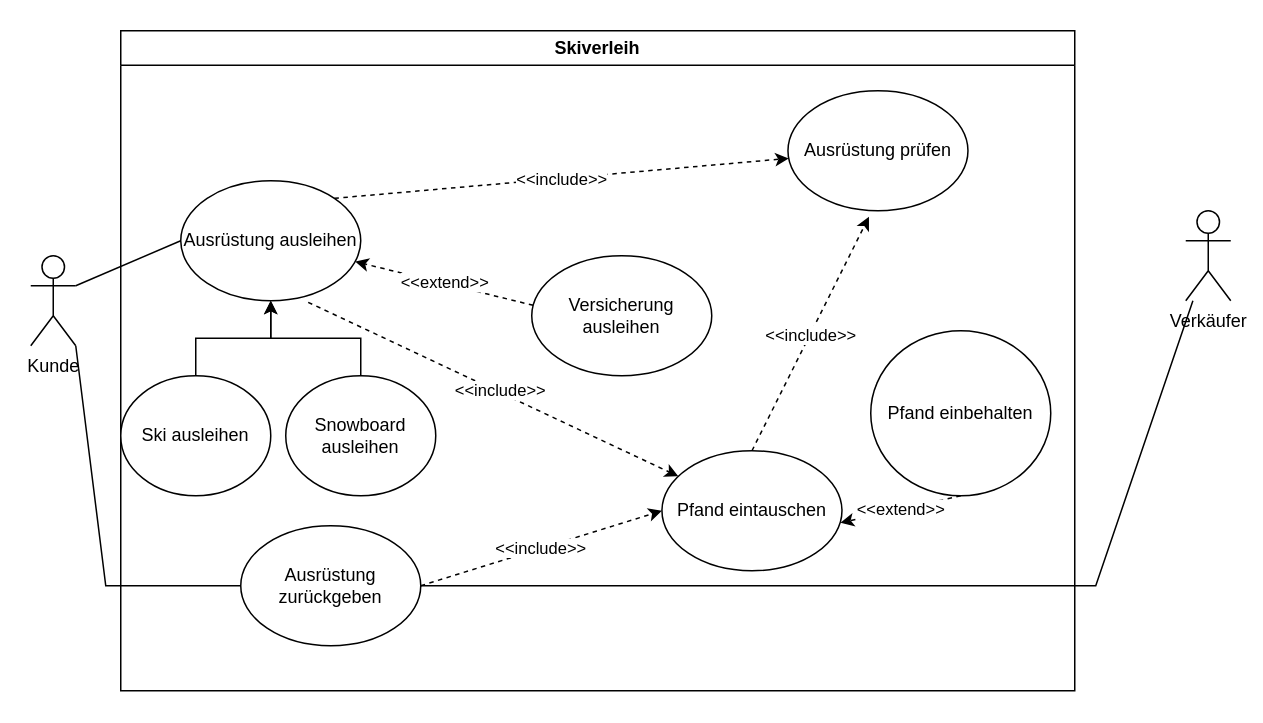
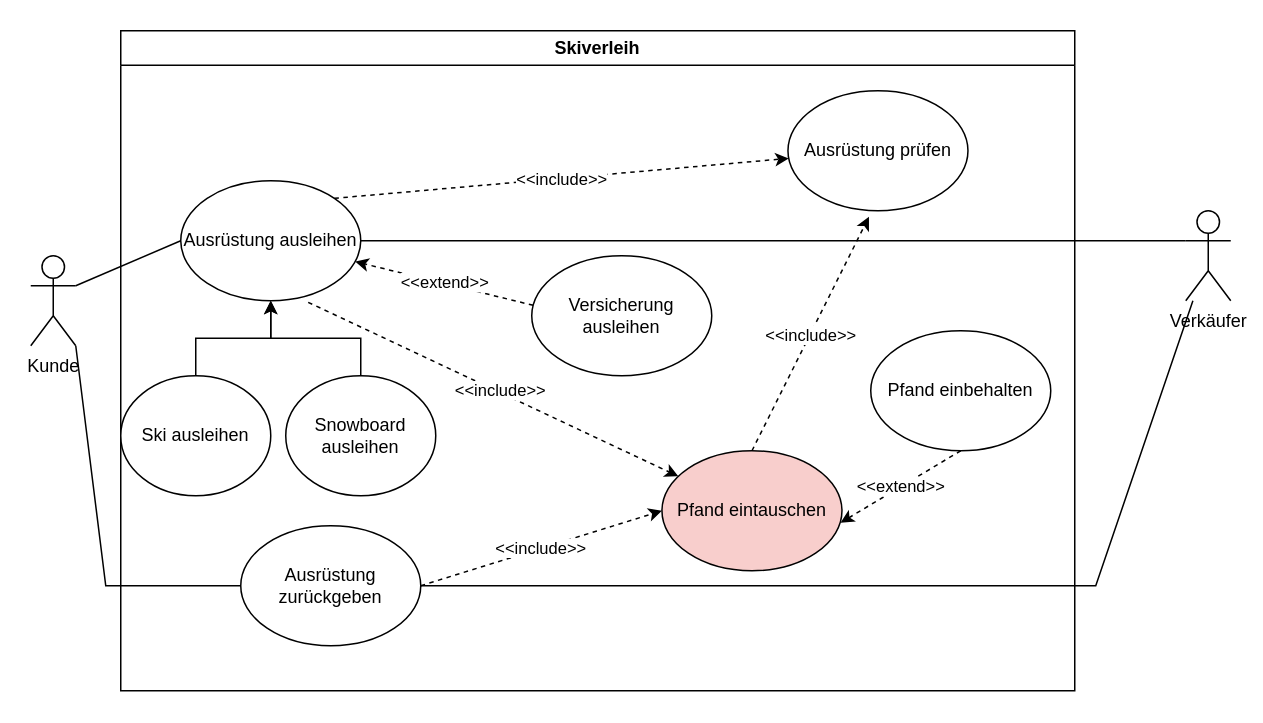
  <mxCell id="0" />
  <mxCell id="1" parent="0" />
  <mxCell id="2" value="Kunde" style="shape=umlActor;verticalLabelPosition=bottom;verticalAlign=top;html=1;outlineConnect=0;" parent="1" vertex="1"><mxGeometry x="20" y="170" width="30" height="60" as="geometry" /></mxCell>
  <mxCell id="3" value="Skiverleih" style="swimlane;whiteSpace=wrap;html=1;" parent="1" vertex="1"><mxGeometry x="80" y="20" width="636" height="440" as="geometry"><mxRectangle x="200" y="100" width="100" height="30" as="alternateBounds" /></mxGeometry></mxCell>
  <mxCell id="4" value="Ausrüstung ausleihen" style="ellipse;whiteSpace=wrap;html=1;" parent="3" vertex="1"><mxGeometry x="40" y="100" width="120" height="80" as="geometry" /></mxCell>
  <mxCell id="5" value="Ausrüstung prüfen" style="ellipse;whiteSpace=wrap;html=1;" parent="3" vertex="1"><mxGeometry x="444.81" y="40" width="120" height="80" as="geometry" /></mxCell>
  <mxCell id="6" value="" style="endArrow=classic;html=1;rounded=0;exitX=1;exitY=0;exitDx=0;exitDy=0;dashed=1;" parent="3" source="4" target="5" edge="1"><mxGeometry relative="1" as="geometry"><mxPoint x="210" y="240" as="sourcePoint" /><mxPoint x="310" y="240" as="targetPoint" /></mxGeometry></mxCell>
  <mxCell id="7" value="&amp;lt;&amp;lt;include&amp;gt;&amp;gt;" style="edgeLabel;resizable=0;html=1;align=center;verticalAlign=middle;" parent="6" connectable="0" vertex="1"><mxGeometry relative="1" as="geometry" /></mxCell>
- <mxCell id="8" value="Pfand eintauschen" style="ellipse;whiteSpace=wrap;html=1;" parent="3" vertex="1"><mxGeometry x="360.81" y="280" width="120" height="80" as="geometry" /></mxCell>
+ <mxCell id="8" value="Pfand eintauschen" style="ellipse;whiteSpace=wrap;html=1;fillColor=#f8cecc;" parent="3" vertex="1"><mxGeometry x="360.81" y="280" width="120" height="80" as="geometry" /></mxCell>
  <mxCell id="9" value="Versicherung ausleihen" style="ellipse;whiteSpace=wrap;html=1;" parent="3" vertex="1"><mxGeometry x="274" y="150" width="120" height="80" as="geometry" /></mxCell>
  <mxCell id="10" value="" style="endArrow=classic;html=1;rounded=0;exitX=0.708;exitY=1.013;exitDx=0;exitDy=0;exitPerimeter=0;dashed=1;" parent="3" source="4" target="8" edge="1"><mxGeometry relative="1" as="geometry"><mxPoint x="210" y="240" as="sourcePoint" /><mxPoint x="310" y="240" as="targetPoint" /></mxGeometry></mxCell>
  <mxCell id="11" value="&amp;lt;&amp;lt;include&amp;gt;&amp;gt;" style="edgeLabel;html=1;align=center;verticalAlign=middle;resizable=0;points=[];" parent="10" vertex="1" connectable="0"><mxGeometry x="0.028" y="1" relative="1" as="geometry"><mxPoint as="offset" /></mxGeometry></mxCell>
  <mxCell id="12" value="&amp;lt;&amp;lt;extend&amp;gt;&amp;gt;" style="endArrow=classic;html=1;rounded=0;exitX=0.008;exitY=0.413;exitDx=0;exitDy=0;exitPerimeter=0;dashed=1;" parent="3" source="9" target="4" edge="1"><mxGeometry relative="1" as="geometry"><mxPoint x="210" y="240" as="sourcePoint" /><mxPoint x="310" y="240" as="targetPoint" /></mxGeometry></mxCell>
  <mxCell id="13" value="Ausrüstung zurückgeben" style="ellipse;whiteSpace=wrap;html=1;" parent="3" vertex="1"><mxGeometry x="80" y="330" width="120" height="80" as="geometry" /></mxCell>
  <mxCell id="14" value="&amp;lt;&amp;lt;include&amp;gt;&amp;gt;" style="endArrow=classic;html=1;rounded=0;exitX=1;exitY=0.5;exitDx=0;exitDy=0;entryX=0;entryY=0.5;entryDx=0;entryDy=0;dashed=1;" parent="3" source="13" target="8" edge="1"><mxGeometry relative="1" as="geometry"><mxPoint x="210" y="240" as="sourcePoint" /><mxPoint x="310" y="240" as="targetPoint" /></mxGeometry></mxCell>
- <mxCell id="15" value="Pfand einbehalten" style="ellipse;whiteSpace=wrap;html=1;" vertex="1" parent="3"><mxGeometry x="500" y="200" width="120" height="110" as="geometry" /></mxCell>
+ <mxCell id="15" value="Pfand einbehalten" style="ellipse;whiteSpace=wrap;html=1;" vertex="1" parent="3"><mxGeometry x="500" y="200" width="120" height="80" as="geometry" /></mxCell>
  <mxCell id="16" value="&amp;lt;&amp;lt;extend&amp;gt;&amp;gt;" style="endArrow=classic;html=1;rounded=0;exitX=0.5;exitY=1;exitDx=0;exitDy=0;entryX=0.992;entryY=0.6;entryDx=0;entryDy=0;entryPerimeter=0;dashed=1;" edge="1" parent="3" source="15" target="8"><mxGeometry relative="1" as="geometry"><mxPoint x="456.81" y="370" as="sourcePoint" /><mxPoint x="398.81" y="290" as="targetPoint" /></mxGeometry></mxCell>
  <mxCell id="17" value="" style="endArrow=classic;html=1;rounded=0;dashed=1;entryX=0.45;entryY=1.05;entryDx=0;entryDy=0;entryPerimeter=0;exitX=0.5;exitY=0;exitDx=0;exitDy=0;" edge="1" parent="3" source="8" target="5"><mxGeometry relative="1" as="geometry"><mxPoint x="457" y="282" as="sourcePoint" /><mxPoint x="603.81" y="260" as="targetPoint" /></mxGeometry></mxCell>
  <mxCell id="18" value="&amp;lt;&amp;lt;include&amp;gt;&amp;gt;" style="edgeLabel;resizable=0;html=1;align=center;verticalAlign=middle;" connectable="0" vertex="1" parent="17"><mxGeometry relative="1" as="geometry" /></mxCell>
  <mxCell id="19" value="" style="edgeStyle=orthogonalEdgeStyle;rounded=0;orthogonalLoop=1;jettySize=auto;html=1;" edge="1" parent="3" source="20" target="4"><mxGeometry relative="1" as="geometry" /></mxCell>
  <mxCell id="20" value="Ski ausleihen" style="ellipse;whiteSpace=wrap;html=1;" vertex="1" parent="3"><mxGeometry y="230" width="100" height="80" as="geometry" /></mxCell>
  <mxCell id="21" value="" style="edgeStyle=orthogonalEdgeStyle;rounded=0;orthogonalLoop=1;jettySize=auto;html=1;" edge="1" parent="3" source="22" target="4"><mxGeometry relative="1" as="geometry" /></mxCell>
  <mxCell id="22" value="Snowboard ausleihen" style="ellipse;whiteSpace=wrap;html=1;" vertex="1" parent="3"><mxGeometry x="110" y="230" width="100" height="80" as="geometry" /></mxCell>
  <mxCell id="23" value="Verkäufer" style="shape=umlActor;verticalLabelPosition=bottom;verticalAlign=top;html=1;outlineConnect=0;" parent="1" vertex="1"><mxGeometry x="790" y="140" width="30" height="60" as="geometry" /></mxCell>
  <mxCell id="24" value="" style="endArrow=none;html=1;rounded=0;entryX=0;entryY=0.5;entryDx=0;entryDy=0;exitX=1;exitY=0.333;exitDx=0;exitDy=0;exitPerimeter=0;" parent="1" source="2" target="4" edge="1"><mxGeometry width="50" height="50" relative="1" as="geometry"><mxPoint x="130" y="190" as="sourcePoint" /><mxPoint x="230" y="140" as="targetPoint" /></mxGeometry></mxCell>
+ <mxCell id="25" value="" style="endArrow=none;html=1;rounded=0;entryX=0;entryY=0.333;entryDx=0;entryDy=0;entryPerimeter=0;exitX=1;exitY=0.5;exitDx=0;exitDy=0;" parent="1" source="4" target="23" edge="1"><mxGeometry width="50" height="50" relative="1" as="geometry"><mxPoint x="470" y="180" as="sourcePoint" /><mxPoint x="520" y="130" as="targetPoint" /></mxGeometry></mxCell>
  <mxCell id="26" value="" style="endArrow=none;html=1;rounded=0;exitX=1;exitY=1;exitDx=0;exitDy=0;exitPerimeter=0;" parent="1" source="2" target="13" edge="1"><mxGeometry width="50" height="50" relative="1" as="geometry"><mxPoint x="400" y="340" as="sourcePoint" /><mxPoint x="450" y="290" as="targetPoint" /><Array as="points"><mxPoint x="70" y="390" /></Array></mxGeometry></mxCell>
  <mxCell id="27" value="" style="endArrow=none;html=1;rounded=0;exitX=1;exitY=0.5;exitDx=0;exitDy=0;" parent="1" source="13" target="23" edge="1"><mxGeometry width="50" height="50" relative="1" as="geometry"><mxPoint x="400" y="340" as="sourcePoint" /><mxPoint x="450" y="290" as="targetPoint" /><Array as="points"><mxPoint x="730" y="390" /></Array></mxGeometry></mxCell>
